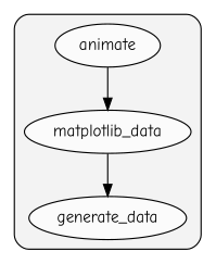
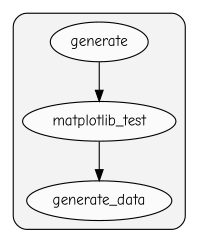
  digraph {
    fontname="Comic Neue"
    rankdir=TB
    node [fillcolor="#ffffffb2" fontcolor="#000000" fontname="Comic Neue" group=0 style=filled]
    edge [color="#000000" fontname="Comic Neue" style=solid]
-   n1 [label=matplotlib_data]
-   n2 [label=animate]
+   n1 [label=matplotlib_test]
+   n2 [label=generate]
    n3 [label=generate_data]
    subgraph cluster_1 {
      fillcolor="#80808018"
      style="filled,rounded"
      n1
      n2
      n3
    }
    n1 -> n3
    n2 -> n1
  }
